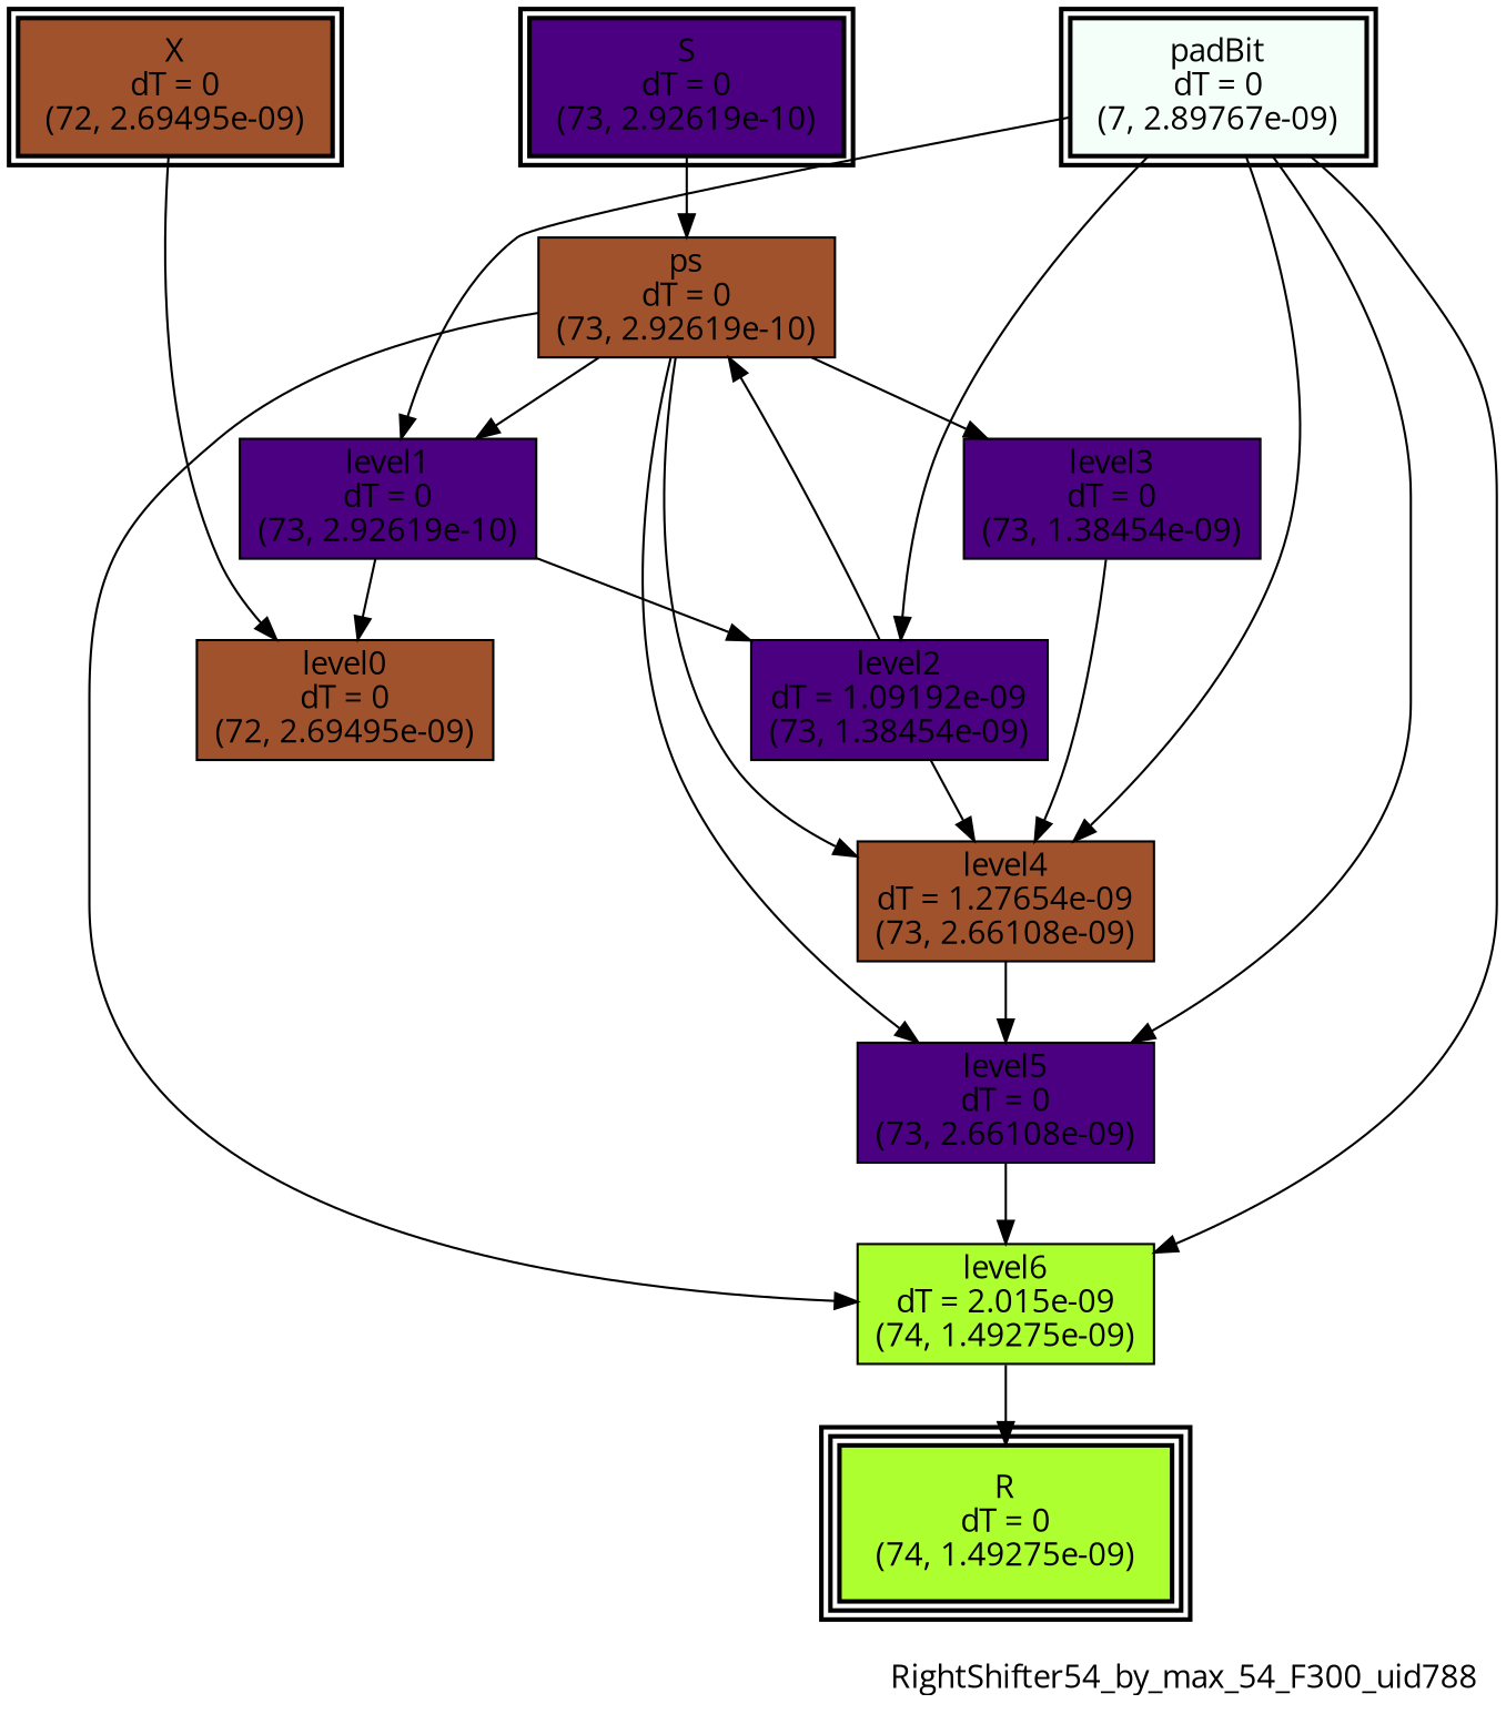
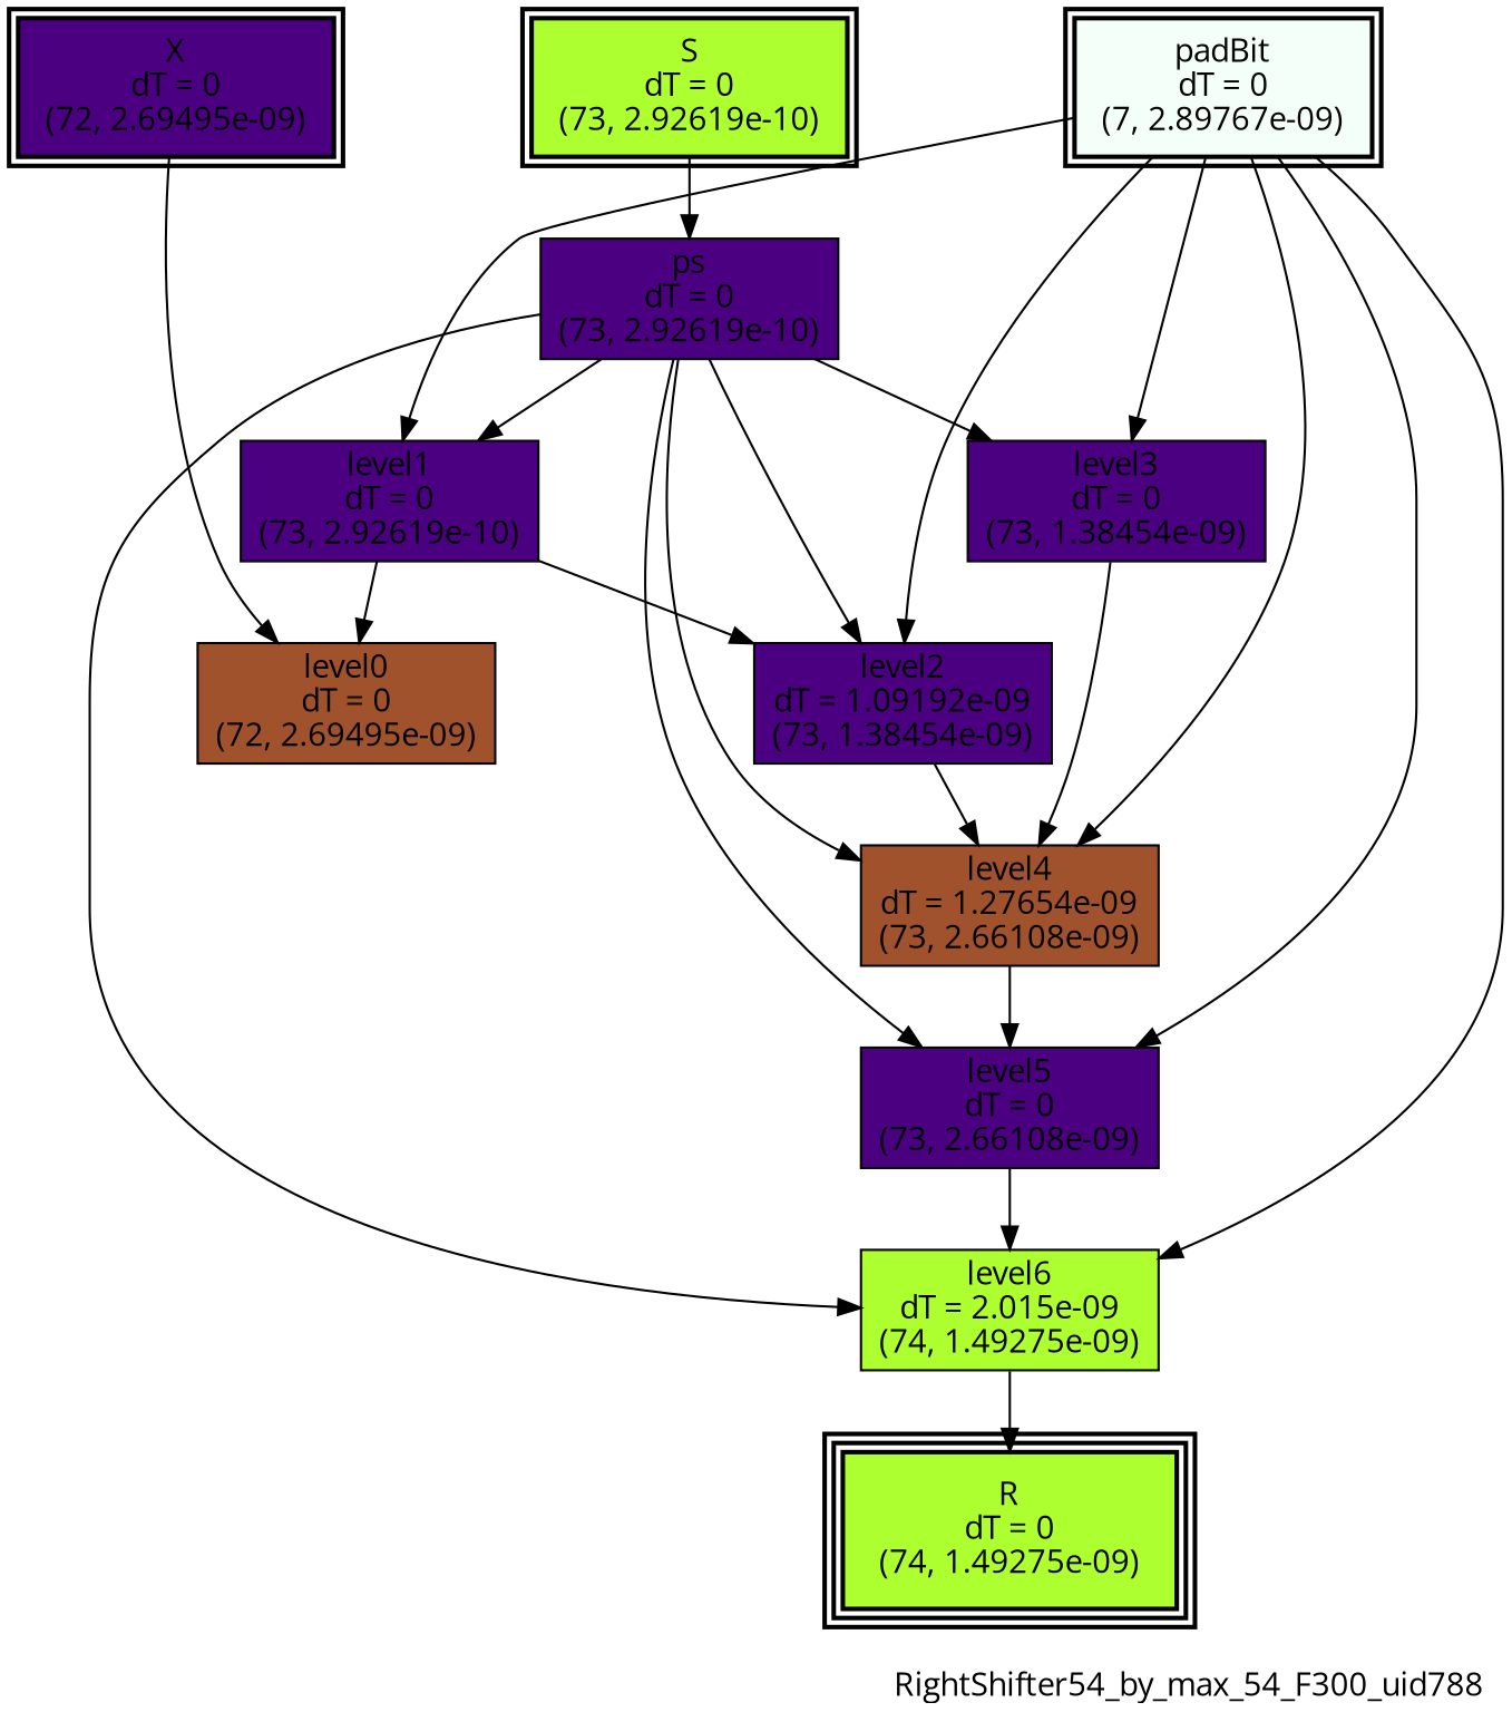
  digraph {
    fontname="Open Sans"
    label=RightShifter54_by_max_54_F300_uid788
    labeljust=right
    labelloc=bottom
    nodesep=0.25
    ranksep=0.5
    node [color=black fillcolor=indigo fontname="Open Sans" peripheries=1 shape=box style=filled]
    edge [arrowhead=normal arrowsize=1.0 arrowtail=normal color=black dir=forward fontname="Open Sans"]
-   n1 [fillcolor=sienna label="X\ndT = 0\n(72, 2.69495e-09)" peripheries=2 style="bold, filled"]
-   n2 [label="S\ndT = 0\n(73, 2.92619e-10)" peripheries=2 style="bold, filled"]
+   n1 [label="X\ndT = 0\n(72, 2.69495e-09)" peripheries=2 style="bold, filled"]
+   n2 [fillcolor=greenyellow label="S\ndT = 0\n(73, 2.92619e-10)" peripheries=2 style="bold, filled"]
    n3 [fillcolor=mintcream label="padBit\ndT = 0\n(7, 2.89767e-09)" peripheries=2 style="bold, filled"]
    n4 [fillcolor=greenyellow label="R\ndT = 0\n(74, 1.49275e-09)" peripheries=3 style="bold, filled"]
    n5 [fillcolor=sienna label="level0\ndT = 0\n(72, 2.69495e-09)"]
-   n6 [fillcolor=sienna label="ps\ndT = 0\n(73, 2.92619e-10)"]
+   n6 [label="ps\ndT = 0\n(73, 2.92619e-10)"]
    n7 [label="level1\ndT = 0\n(73, 2.92619e-10)"]
    n8 [label="level2\ndT = 1.09192e-09\n(73, 1.38454e-09)"]
    n9 [label="level3\ndT = 0\n(73, 1.38454e-09)"]
    n10 [fillcolor=sienna label="level4\ndT = 1.27654e-09\n(73, 2.66108e-09)"]
    n11 [label="level5\ndT = 0\n(73, 2.66108e-09)"]
    n12 [fillcolor=greenyellow label="level6\ndT = 2.015e-09\n(74, 1.49275e-09)"]
    subgraph sub_1 {
      rank=same
      n1
      n2
      n3
    }
    subgraph sub_2 {
      rank=same
      n4
    }
    n1 -> n5
    n2 -> n6
    n3 -> n7
    n3 -> n8
+   n3 -> n9
    n3 -> n10
    n3 -> n11
    n3 -> n12
    n6 -> n7
-   n8 -> n6
+   n6 -> n8
    n6 -> n9
    n6 -> n10
    n6 -> n11
    n6 -> n12
    n7 -> n5
    n7 -> n8
    n8 -> n10
    n9 -> n10
    n10 -> n11
    n11 -> n12
    n12 -> n4
  }
